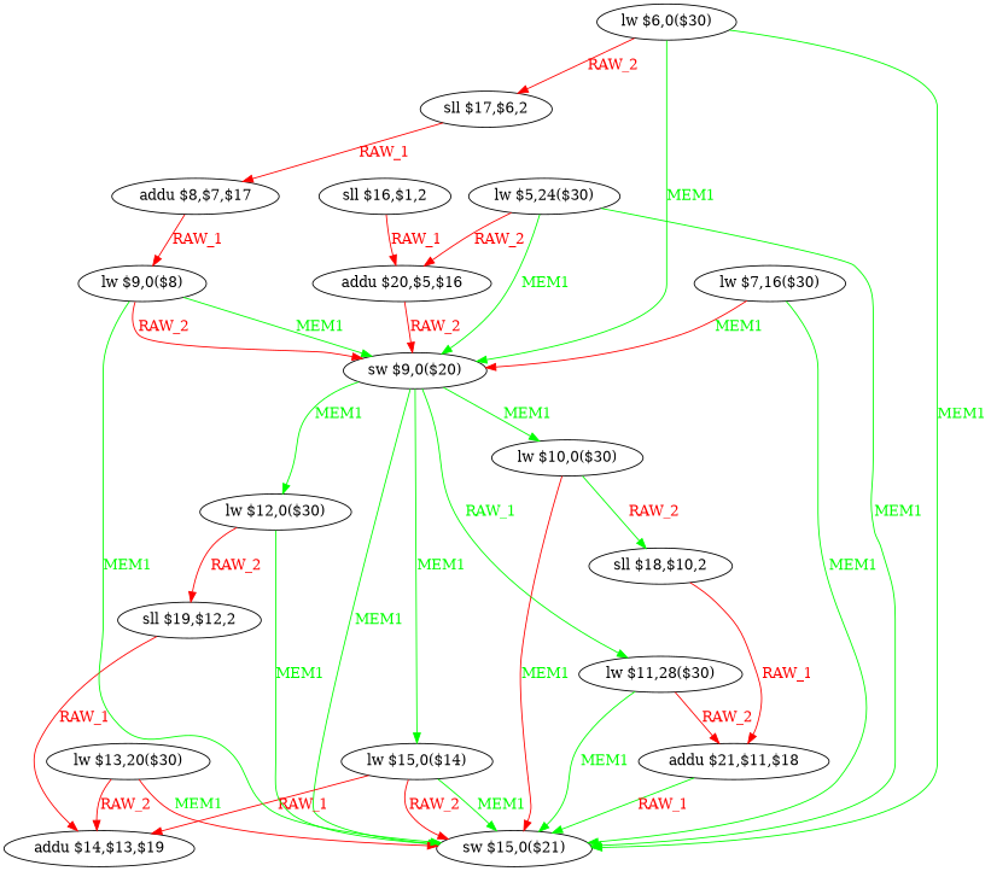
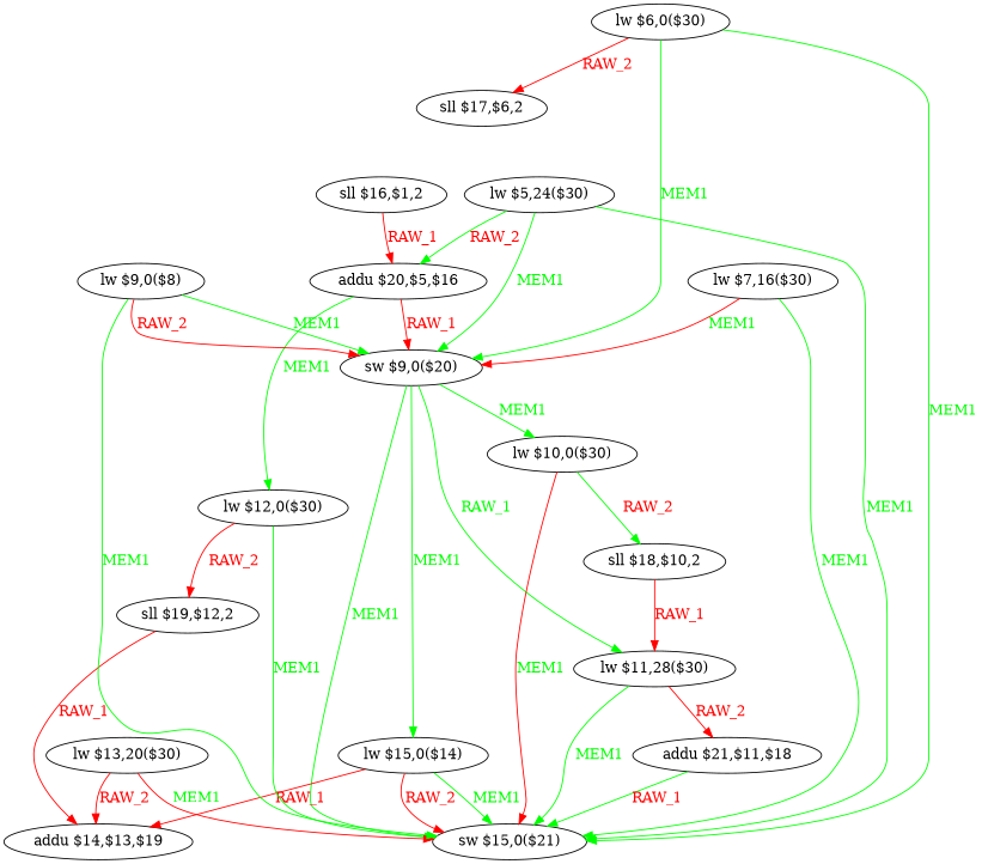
  digraph {
    node [shape=ellipse]
    edge [color=green fontcolor=green]
    n1 [label="sw $15,0($21)"]
    n2 [label="sw $9,0($20)"]
    n3 [label="lw $15,0($14)"]
    n4 [label="lw $12,0($30)"]
    n5 [label="lw $11,28($30)"]
    n6 [label="lw $10,0($30)"]
    n7 [label="sll $16,$1,2"]
    n8 [label="addu $20,$5,$16"]
    n9 [label="addu $14,$13,$19"]
    n10 [label="lw $13,20($30)"]
    n11 [label="sll $19,$12,2"]
    n12 [label="addu $21,$11,$18"]
    n13 [label="sll $18,$10,2"]
    n14 [label="lw $5,24($30)"]
    n15 [label="lw $6,0($30)"]
    n16 [label="sll $17,$6,2"]
-   n17 [label="addu $8,$7,$17"]
    n18 [label="lw $9,0($8)"]
    n19 [label="lw $7,16($30)"]
    n2 -> n1 [label=MEM1]
    n2 -> n3 [label=MEM1]
-   n2 -> n4 [label=MEM1]
+   n8 -> n4 [label=MEM1]
    n2 -> n5 [label=RAW_1]
    n2 -> n6 [label=MEM1]
    n3 -> n1 [color=red fontcolor=red label=RAW_2]
    n3 -> n1 [label=MEM1]
    n3 -> n9 [color=red fontcolor=red label=RAW_1]
    n4 -> n1 [label=MEM1]
    n4 -> n11 [color=red fontcolor=red label=RAW_2]
    n5 -> n1 [label=MEM1]
    n5 -> n12 [color=red fontcolor=red label=RAW_2]
    n6 -> n1 [color=red label=MEM1]
    n6 -> n13 [fontcolor=red label=RAW_2]
    n7 -> n8 [color=red fontcolor=red label=RAW_1]
-   n8 -> n2 [color=red fontcolor=red label=RAW_2]
+   n8 -> n2 [color=red fontcolor=red label=RAW_1]
    n10 -> n1 [color=red label=MEM1]
    n10 -> n9 [color=red fontcolor=red label=RAW_2]
    n11 -> n9 [color=red fontcolor=red label=RAW_1]
    n12 -> n1 [fontcolor=red label=RAW_1]
-   n13 -> n12 [color=red fontcolor=red label=RAW_1]
+   n13 -> n5 [color=red fontcolor=red label=RAW_1]
    n14 -> n1 [label=MEM1]
    n14 -> n2 [label=MEM1]
-   n14 -> n8 [color=red fontcolor=red label=RAW_2]
+   n14 -> n8 [fontcolor=red label=RAW_2]
    n15 -> n1 [label=MEM1]
    n15 -> n2 [label=MEM1]
    n15 -> n16 [color=red fontcolor=red label=RAW_2]
-   n16 -> n17 [color=red fontcolor=red label=RAW_1]
-   n17 -> n18 [color=red fontcolor=red label=RAW_1]
    n18 -> n1 [label=MEM1]
    n18 -> n2 [color=red fontcolor=red label=RAW_2]
    n18 -> n2 [label=MEM1]
    n19 -> n1 [label=MEM1]
    n19 -> n2 [color=red label=MEM1]
  }
